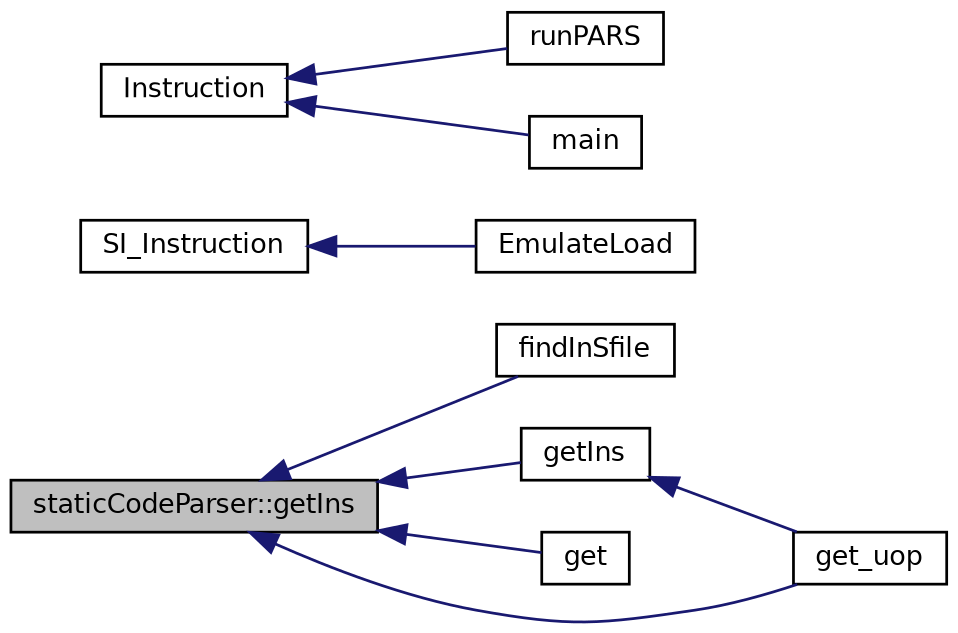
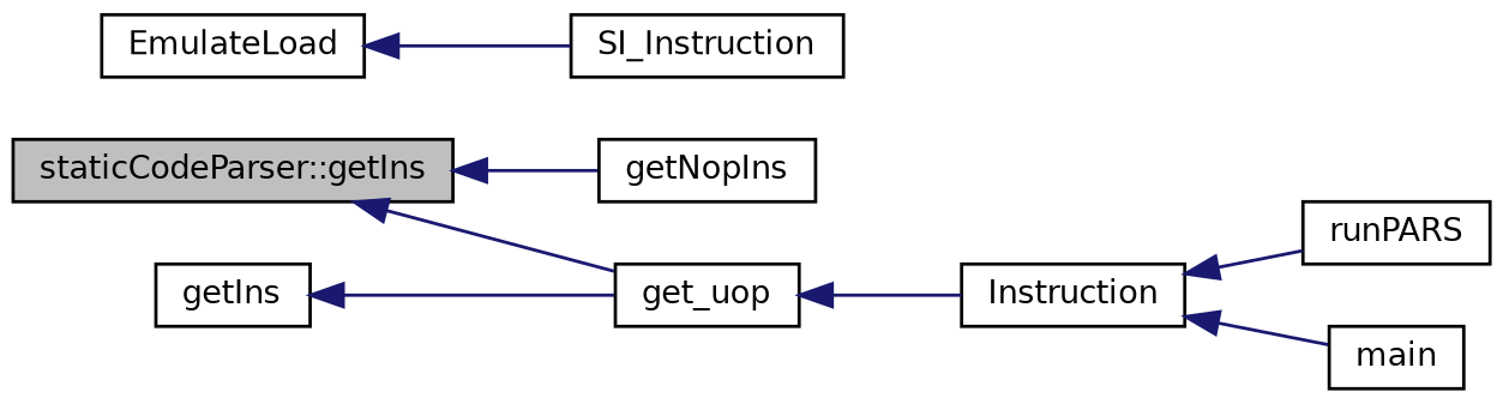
  digraph {
    rankdir=LR
    node [color=black fillcolor=white fontname=Helvetica fontsize=10 shape=record style=filled]
    edge [color=midnightblue dir=back fontname=Helvetica fontsize=10 labelfontname=Helvetica labelfontsize=10 style=solid]
    n1 [fillcolor=grey75 fontcolor=black height=0.2 label="staticCodeParser::getIns" width=0.4]
-   n2 [height=0.2 label=findInSfile width=0.4]
    n3 [height=0.2 label=getIns width=0.4]
-   n4 [height=0.2 label=get width=0.4]
+   n4 [height=0.2 label=getNopIns width=0.4]
    n5 [height=0.2 label=get_uop width=0.4]
    n6 [height=0.2 label=EmulateLoad width=0.4]
    n7 [height=0.2 label=SI_Instruction width=0.4]
    n8 [height=0.2 label=Instruction width=0.4]
    n9 [height=0.2 label=runPARS width=0.4]
    n10 [height=0.2 label=main width=0.4]
-   n1 -> n2
-   n1 -> n3
    n1 -> n4
    n1 -> n5
    n3 -> n5
-   n7 -> n6
+   n5 -> n8
+   n6 -> n7
    n8 -> n9
    n8 -> n10
  }
